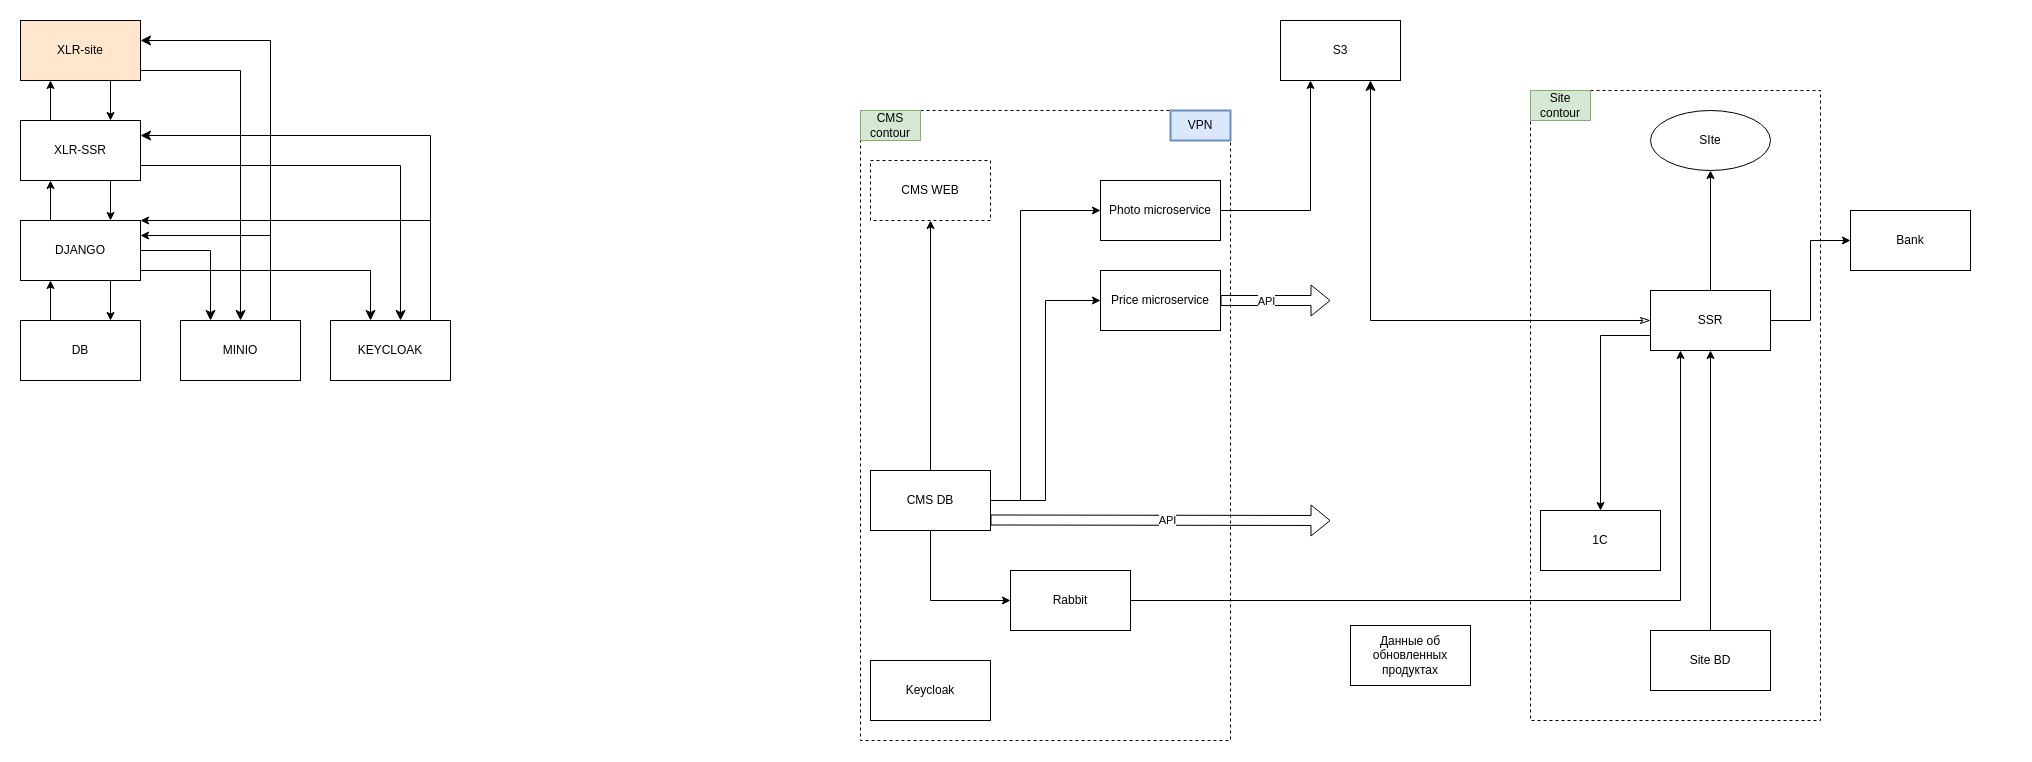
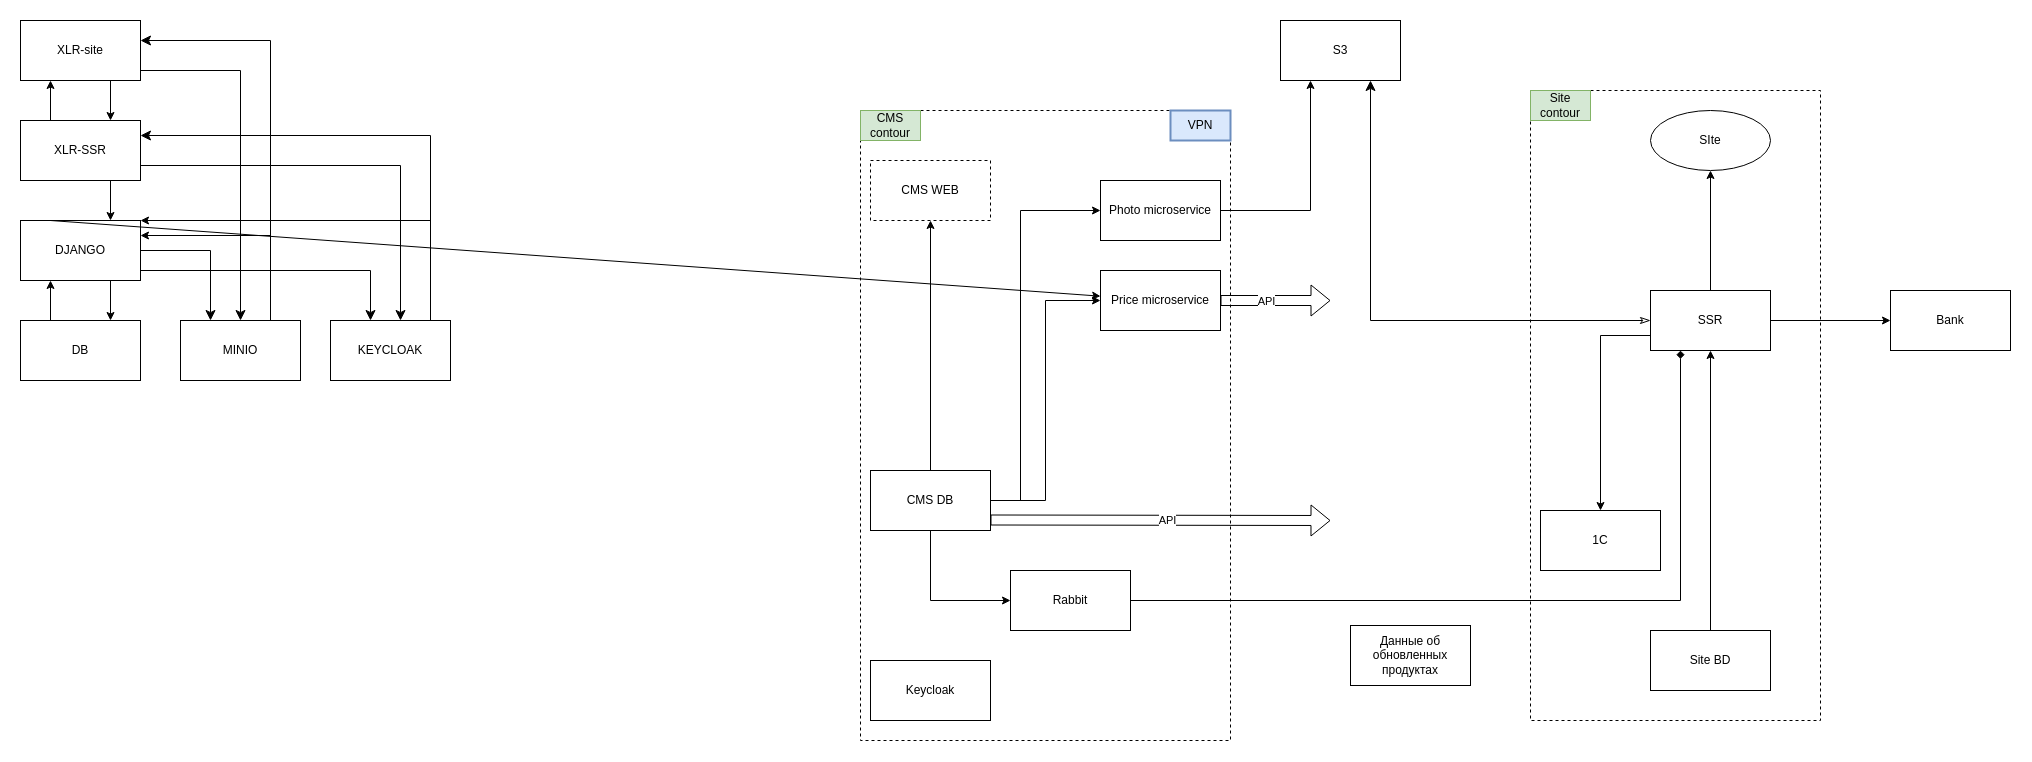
  <mxCell id="0" />
  <mxCell id="1" parent="0" />
  <mxCell id="2" value="" style="rounded=0;whiteSpace=wrap;html=1;dashed=1;" vertex="1" parent="1"><mxGeometry x="1530" y="90" width="290" height="630" as="geometry" /></mxCell>
  <mxCell id="3" value="" style="rounded=0;whiteSpace=wrap;html=1;dashed=1;" vertex="1" parent="1"><mxGeometry x="860" y="110" width="370" height="630" as="geometry" /></mxCell>
- <mxCell id="4" value="XLR-site" style="rounded=0;whiteSpace=wrap;html=1;fillColor=#ffe6cc;" vertex="1" parent="1"><mxGeometry x="20" y="20" width="120" height="60" as="geometry" /></mxCell>
+ <mxCell id="4" value="XLR-site" style="rounded=0;whiteSpace=wrap;html=1;" vertex="1" parent="1"><mxGeometry x="20" y="20" width="120" height="60" as="geometry" /></mxCell>
  <mxCell id="5" value="XLR-SSR" style="rounded=0;whiteSpace=wrap;html=1;" vertex="1" parent="1"><mxGeometry x="20" y="120" width="120" height="60" as="geometry" /></mxCell>
  <mxCell id="6" value="DJANGO" style="rounded=0;whiteSpace=wrap;html=1;" vertex="1" parent="1"><mxGeometry x="20" y="220" width="120" height="60" as="geometry" /></mxCell>
  <mxCell id="7" value="DB" style="rounded=0;whiteSpace=wrap;html=1;" vertex="1" parent="1"><mxGeometry x="20" y="320" width="120" height="60" as="geometry" /></mxCell>
  <mxCell id="8" value="MINIO" style="rounded=0;whiteSpace=wrap;html=1;" vertex="1" parent="1"><mxGeometry x="180" y="320" width="120" height="60" as="geometry" /></mxCell>
  <mxCell id="9" value="KEYCLOAK" style="rounded=0;whiteSpace=wrap;html=1;" vertex="1" parent="1"><mxGeometry x="330" y="320" width="120" height="60" as="geometry" /></mxCell>
  <mxCell id="10" value="" style="endArrow=classic;html=1;rounded=0;entryX=0.25;entryY=1;entryDx=0;entryDy=0;exitX=0.25;exitY=0;exitDx=0;exitDy=0;" edge="1" parent="1" source="5" target="4"><mxGeometry width="50" height="50" relative="1" as="geometry"><mxPoint x="320" y="260" as="sourcePoint" /><mxPoint x="370" y="210" as="targetPoint" /></mxGeometry></mxCell>
  <mxCell id="11" value="" style="endArrow=classic;html=1;rounded=0;entryX=0.75;entryY=0;entryDx=0;entryDy=0;exitX=0.75;exitY=1;exitDx=0;exitDy=0;" edge="1" parent="1" source="4" target="5"><mxGeometry width="50" height="50" relative="1" as="geometry"><mxPoint x="60" y="130" as="sourcePoint" /><mxPoint x="60" y="90" as="targetPoint" /></mxGeometry></mxCell>
- <mxCell id="12" value="" style="endArrow=classic;html=1;rounded=0;entryX=0.25;entryY=1;entryDx=0;entryDy=0;exitX=0.25;exitY=0;exitDx=0;exitDy=0;" edge="1" parent="1" source="6" target="5"><mxGeometry width="50" height="50" relative="1" as="geometry"><mxPoint x="60" y="130" as="sourcePoint" /><mxPoint x="60" y="90" as="targetPoint" /></mxGeometry></mxCell>
+ <mxCell id="12" value="" style="endArrow=classic;html=1;rounded=0;exitX=0.25;exitY=0;exitDx=0;exitDy=0;" edge="1" parent="1" source="6" target="35"><mxGeometry width="50" height="50" relative="1" as="geometry"><mxPoint x="60" y="130" as="sourcePoint" /><mxPoint x="60" y="90" as="targetPoint" /></mxGeometry></mxCell>
  <mxCell id="13" value="" style="endArrow=classic;html=1;rounded=0;entryX=0.75;entryY=0;entryDx=0;entryDy=0;exitX=0.75;exitY=1;exitDx=0;exitDy=0;" edge="1" parent="1"><mxGeometry width="50" height="50" relative="1" as="geometry"><mxPoint x="110" y="180" as="sourcePoint" /><mxPoint x="110" y="220" as="targetPoint" /></mxGeometry></mxCell>
  <mxCell id="14" value="" style="endArrow=classic;html=1;rounded=0;entryX=0.75;entryY=0;entryDx=0;entryDy=0;exitX=0.75;exitY=1;exitDx=0;exitDy=0;" edge="1" parent="1"><mxGeometry width="50" height="50" relative="1" as="geometry"><mxPoint x="110" y="280" as="sourcePoint" /><mxPoint x="110" y="320" as="targetPoint" /></mxGeometry></mxCell>
  <mxCell id="15" value="" style="endArrow=classic;html=1;rounded=0;entryX=0.25;entryY=1;entryDx=0;entryDy=0;exitX=0.25;exitY=0;exitDx=0;exitDy=0;" edge="1" parent="1" source="7" target="6"><mxGeometry width="50" height="50" relative="1" as="geometry"><mxPoint x="60" y="230" as="sourcePoint" /><mxPoint x="60" y="190" as="targetPoint" /></mxGeometry></mxCell>
  <mxCell id="16" value="" style="edgeStyle=elbowEdgeStyle;elbow=vertical;endArrow=classic;html=1;curved=0;rounded=0;endSize=8;startSize=8;entryX=0.5;entryY=0;entryDx=0;entryDy=0;" edge="1" parent="1" target="8"><mxGeometry width="50" height="50" relative="1" as="geometry"><mxPoint x="140" y="70" as="sourcePoint" /><mxPoint x="270" y="320" as="targetPoint" /><Array as="points"><mxPoint x="240" y="70" /></Array></mxGeometry></mxCell>
  <mxCell id="17" value="" style="edgeStyle=elbowEdgeStyle;elbow=vertical;endArrow=classic;html=1;curved=0;rounded=0;endSize=8;startSize=8;exitX=1;exitY=0.25;exitDx=0;exitDy=0;entryX=0.25;entryY=0;entryDx=0;entryDy=0;" edge="1" parent="1" target="8"><mxGeometry width="50" height="50" relative="1" as="geometry"><mxPoint x="140" y="250" as="sourcePoint" /><mxPoint x="270" y="435" as="targetPoint" /><Array as="points"><mxPoint x="320" y="250" /></Array></mxGeometry></mxCell>
  <mxCell id="18" value="" style="edgeStyle=elbowEdgeStyle;elbow=vertical;endArrow=classic;html=1;curved=0;rounded=0;endSize=8;startSize=8;exitX=0.75;exitY=0;exitDx=0;exitDy=0;" edge="1" parent="1" source="8"><mxGeometry width="50" height="50" relative="1" as="geometry"><mxPoint x="320" y="260" as="sourcePoint" /><mxPoint x="140" y="40" as="targetPoint" /><Array as="points"><mxPoint x="220" y="40" /></Array></mxGeometry></mxCell>
  <mxCell id="19" value="" style="endArrow=classic;html=1;rounded=0;entryX=1;entryY=0.25;entryDx=0;entryDy=0;" edge="1" parent="1" target="6"><mxGeometry width="50" height="50" relative="1" as="geometry"><mxPoint x="270" y="235" as="sourcePoint" /><mxPoint x="370" y="210" as="targetPoint" /></mxGeometry></mxCell>
  <mxCell id="20" value="" style="edgeStyle=elbowEdgeStyle;elbow=vertical;endArrow=classic;html=1;curved=0;rounded=0;endSize=8;startSize=8;entryX=0.5;entryY=0;entryDx=0;entryDy=0;exitX=1;exitY=0.75;exitDx=0;exitDy=0;" edge="1" parent="1" source="5"><mxGeometry width="50" height="50" relative="1" as="geometry"><mxPoint x="300" y="70" as="sourcePoint" /><mxPoint x="400" y="320" as="targetPoint" /><Array as="points"><mxPoint x="270" y="165" /></Array></mxGeometry></mxCell>
  <mxCell id="21" value="" style="edgeStyle=elbowEdgeStyle;elbow=vertical;endArrow=classic;html=1;curved=0;rounded=0;endSize=8;startSize=8;entryX=0.25;entryY=0;entryDx=0;entryDy=0;exitX=1;exitY=0.75;exitDx=0;exitDy=0;" edge="1" parent="1" source="6"><mxGeometry width="50" height="50" relative="1" as="geometry"><mxPoint x="300" y="270" as="sourcePoint" /><mxPoint x="370" y="320" as="targetPoint" /><Array as="points"><mxPoint x="370" y="270" /></Array></mxGeometry></mxCell>
  <mxCell id="22" value="" style="edgeStyle=elbowEdgeStyle;elbow=vertical;endArrow=classic;html=1;curved=0;rounded=0;endSize=8;startSize=8;exitX=0.75;exitY=0;exitDx=0;exitDy=0;entryX=1;entryY=0.25;entryDx=0;entryDy=0;" edge="1" parent="1" target="5"><mxGeometry width="50" height="50" relative="1" as="geometry"><mxPoint x="430" y="320" as="sourcePoint" /><mxPoint x="300" y="40" as="targetPoint" /><Array as="points"><mxPoint x="290" y="135" /></Array></mxGeometry></mxCell>
  <mxCell id="23" value="" style="endArrow=classic;html=1;rounded=0;entryX=1;entryY=0;entryDx=0;entryDy=0;" edge="1" parent="1" target="6"><mxGeometry width="50" height="50" relative="1" as="geometry"><mxPoint x="430" y="220" as="sourcePoint" /><mxPoint x="300" y="235" as="targetPoint" /></mxGeometry></mxCell>
  <mxCell id="24" style="edgeStyle=orthogonalEdgeStyle;rounded=0;orthogonalLoop=1;jettySize=auto;html=1;entryX=0;entryY=0.5;entryDx=0;entryDy=0;" edge="1" parent="1" source="28" target="35"><mxGeometry relative="1" as="geometry" /></mxCell>
  <mxCell id="25" style="edgeStyle=orthogonalEdgeStyle;rounded=0;orthogonalLoop=1;jettySize=auto;html=1;entryX=0.5;entryY=1;entryDx=0;entryDy=0;" edge="1" parent="1" source="28" target="31"><mxGeometry relative="1" as="geometry" /></mxCell>
  <mxCell id="26" style="edgeStyle=orthogonalEdgeStyle;rounded=0;orthogonalLoop=1;jettySize=auto;html=1;entryX=0;entryY=0.5;entryDx=0;entryDy=0;" edge="1" parent="1" source="28" target="33"><mxGeometry relative="1" as="geometry"><Array as="points"><mxPoint x="1020" y="500" /><mxPoint x="1020" y="210" /></Array></mxGeometry></mxCell>
  <mxCell id="27" style="edgeStyle=orthogonalEdgeStyle;rounded=0;orthogonalLoop=1;jettySize=auto;html=1;entryX=0;entryY=0.5;entryDx=0;entryDy=0;" edge="1" parent="1" source="28" target="51"><mxGeometry relative="1" as="geometry"><Array as="points"><mxPoint x="930" y="600" /></Array></mxGeometry></mxCell>
  <mxCell id="28" value="CMS DB" style="rounded=0;whiteSpace=wrap;html=1;" vertex="1" parent="1"><mxGeometry x="870" y="470" width="120" height="60" as="geometry" /></mxCell>
  <mxCell id="29" value="" style="edgeStyle=orthogonalEdgeStyle;rounded=0;orthogonalLoop=1;jettySize=auto;html=1;" edge="1" parent="1" source="30" target="42"><mxGeometry relative="1" as="geometry"><Array as="points"><mxPoint x="1710" y="690" /></Array></mxGeometry></mxCell>
  <mxCell id="30" value="Site BD" style="rounded=0;whiteSpace=wrap;html=1;" vertex="1" parent="1"><mxGeometry x="1650" y="630" width="120" height="60" as="geometry" /></mxCell>
  <mxCell id="31" value="CMS WEB" style="rounded=0;whiteSpace=wrap;html=1;dashed=1;" vertex="1" parent="1"><mxGeometry x="870" y="160" width="120" height="60" as="geometry" /></mxCell>
  <mxCell id="32" style="edgeStyle=orthogonalEdgeStyle;rounded=0;orthogonalLoop=1;jettySize=auto;html=1;entryX=0.25;entryY=1;entryDx=0;entryDy=0;" edge="1" parent="1" source="33" target="34"><mxGeometry relative="1" as="geometry" /></mxCell>
  <mxCell id="33" value="Photo microservice" style="rounded=0;whiteSpace=wrap;html=1;" vertex="1" parent="1"><mxGeometry x="1100" y="180" width="120" height="60" as="geometry" /></mxCell>
  <mxCell id="34" value="S3" style="rounded=0;whiteSpace=wrap;html=1;" vertex="1" parent="1"><mxGeometry x="1280" y="20" width="120" height="60" as="geometry" /></mxCell>
  <mxCell id="35" value="Price microservice" style="rounded=0;whiteSpace=wrap;html=1;" vertex="1" parent="1"><mxGeometry x="1100" y="270" width="120" height="60" as="geometry" /></mxCell>
  <mxCell id="36" value="CMS contour" style="text;html=1;align=center;verticalAlign=middle;whiteSpace=wrap;rounded=0;fillColor=#d5e8d4;strokeColor=#82b366;" vertex="1" parent="1"><mxGeometry x="860" y="110" width="60" height="30" as="geometry" /></mxCell>
  <mxCell id="37" value="VPN" style="text;html=1;align=center;verticalAlign=middle;whiteSpace=wrap;rounded=0;strokeWidth=2;fillColor=#dae8fc;strokeColor=#6c8ebf;" vertex="1" parent="1"><mxGeometry x="1170" y="110" width="60" height="30" as="geometry" /></mxCell>
  <mxCell id="38" value="" style="edgeStyle=elbowEdgeStyle;elbow=vertical;endArrow=classic;html=1;curved=0;rounded=0;endSize=8;startSize=8;startArrow=classicThin;startFill=0;entryX=0.75;entryY=1;entryDx=0;entryDy=0;" edge="1" parent="1" target="34"><mxGeometry width="50" height="50" relative="1" as="geometry"><mxPoint x="1650" y="320" as="sourcePoint" /><mxPoint x="1370" y="100" as="targetPoint" /><Array as="points"><mxPoint x="1510" y="320" /></Array></mxGeometry></mxCell>
  <mxCell id="39" style="edgeStyle=orthogonalEdgeStyle;rounded=0;orthogonalLoop=1;jettySize=auto;html=1;entryX=0.5;entryY=1;entryDx=0;entryDy=0;" edge="1" parent="1" source="42" target="43"><mxGeometry relative="1" as="geometry" /></mxCell>
  <mxCell id="40" style="edgeStyle=orthogonalEdgeStyle;rounded=0;orthogonalLoop=1;jettySize=auto;html=1;exitX=0;exitY=0.75;exitDx=0;exitDy=0;" edge="1" parent="1" source="42" target="44"><mxGeometry relative="1" as="geometry"><Array as="points"><mxPoint x="1600" y="335" /></Array></mxGeometry></mxCell>
  <mxCell id="41" style="edgeStyle=orthogonalEdgeStyle;rounded=0;orthogonalLoop=1;jettySize=auto;html=1;entryX=0;entryY=0.5;entryDx=0;entryDy=0;" edge="1" parent="1" source="42" target="54"><mxGeometry relative="1" as="geometry" /></mxCell>
  <mxCell id="42" value="SSR" style="rounded=0;whiteSpace=wrap;html=1;" vertex="1" parent="1"><mxGeometry x="1650" y="290" width="120" height="60" as="geometry" /></mxCell>
  <mxCell id="43" value="SIte" style="ellipse;whiteSpace=wrap;html=1;" vertex="1" parent="1"><mxGeometry x="1650" y="110" width="120" height="60" as="geometry" /></mxCell>
  <mxCell id="44" value="1C" style="rounded=0;whiteSpace=wrap;html=1;" vertex="1" parent="1"><mxGeometry x="1540" y="510" width="120" height="60" as="geometry" /></mxCell>
  <mxCell id="45" value="Keycloak" style="rounded=0;whiteSpace=wrap;html=1;" vertex="1" parent="1"><mxGeometry x="870" y="660" width="120" height="60" as="geometry" /></mxCell>
  <mxCell id="46" value="" style="shape=flexArrow;endArrow=classic;html=1;rounded=0;exitX=1;exitY=0.5;exitDx=0;exitDy=0;" edge="1" parent="1" source="35"><mxGeometry width="50" height="50" relative="1" as="geometry"><mxPoint x="1220" y="310" as="sourcePoint" /><mxPoint x="1330" y="300" as="targetPoint" /></mxGeometry></mxCell>
  <mxCell id="47" value="API" style="edgeLabel;html=1;align=center;verticalAlign=middle;resizable=0;points=[];" vertex="1" connectable="0" parent="46"><mxGeometry x="0.145" y="-3" relative="1" as="geometry"><mxPoint x="-18" y="-3" as="offset" /></mxGeometry></mxCell>
  <mxCell id="48" value="" style="shape=flexArrow;endArrow=classic;html=1;rounded=0;exitX=1;exitY=0.5;exitDx=0;exitDy=0;" edge="1" parent="1"><mxGeometry width="50" height="50" relative="1" as="geometry"><mxPoint x="990" y="519.5" as="sourcePoint" /><mxPoint x="1330" y="520" as="targetPoint" /></mxGeometry></mxCell>
  <mxCell id="49" value="API" style="edgeLabel;html=1;align=center;verticalAlign=middle;resizable=0;points=[];" vertex="1" connectable="0" parent="48"><mxGeometry x="0.145" y="-3" relative="1" as="geometry"><mxPoint x="-18" y="-3" as="offset" /></mxGeometry></mxCell>
- <mxCell id="50" style="edgeStyle=orthogonalEdgeStyle;rounded=0;orthogonalLoop=1;jettySize=auto;html=1;entryX=0.25;entryY=1;entryDx=0;entryDy=0;" edge="1" parent="1" source="51" target="42"><mxGeometry relative="1" as="geometry" /></mxCell>
+ <mxCell id="50" style="edgeStyle=orthogonalEdgeStyle;rounded=0;orthogonalLoop=1;jettySize=auto;html=1;entryX=0.25;entryY=1;entryDx=0;entryDy=0;endArrow=diamond;" edge="1" parent="1" source="51" target="42"><mxGeometry relative="1" as="geometry" /></mxCell>
  <mxCell id="51" value="Rabbit" style="rounded=0;whiteSpace=wrap;html=1;" vertex="1" parent="1"><mxGeometry x="1010" y="570" width="120" height="60" as="geometry" /></mxCell>
  <mxCell id="52" value="Данные об обновленных продуктах" style="rounded=0;whiteSpace=wrap;html=1;" vertex="1" parent="1"><mxGeometry x="1350" y="625" width="120" height="60" as="geometry" /></mxCell>
  <mxCell id="53" value="Site contour" style="text;html=1;align=center;verticalAlign=middle;whiteSpace=wrap;rounded=0;fillColor=#d5e8d4;strokeColor=#82b366;" vertex="1" parent="1"><mxGeometry x="1530" y="90" width="60" height="30" as="geometry" /></mxCell>
- <mxCell id="54" value="Bank" style="rounded=0;whiteSpace=wrap;html=1;" vertex="1" parent="1"><mxGeometry x="1850" y="210" width="120" height="60" as="geometry" /></mxCell>
+ <mxCell id="54" value="Bank" style="rounded=0;whiteSpace=wrap;html=1;" vertex="1" parent="1"><mxGeometry x="1890" y="290" width="120" height="60" as="geometry" /></mxCell>
